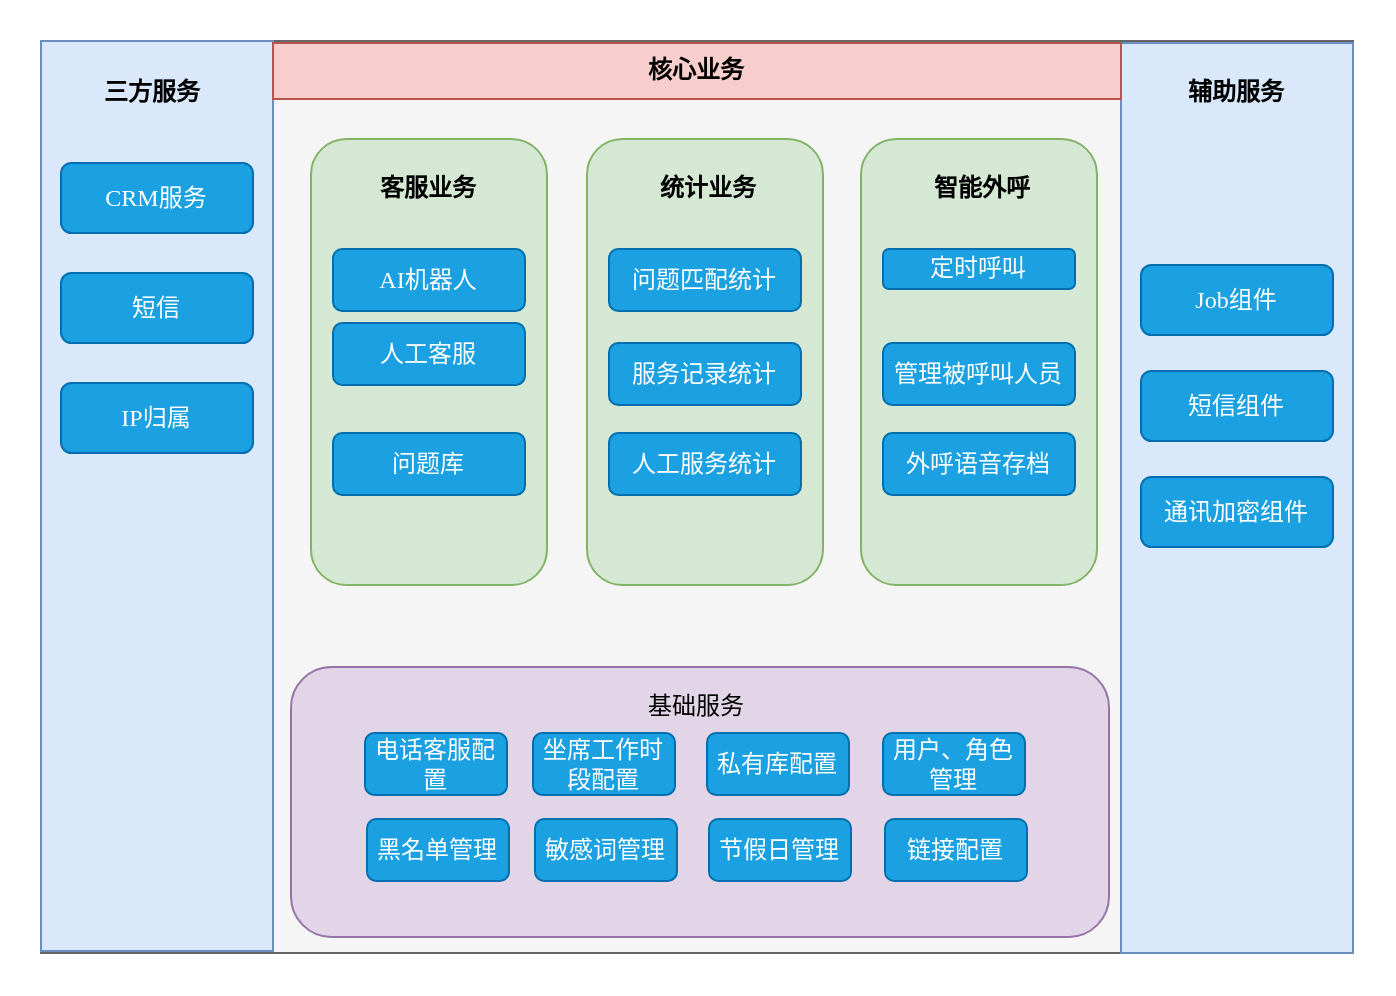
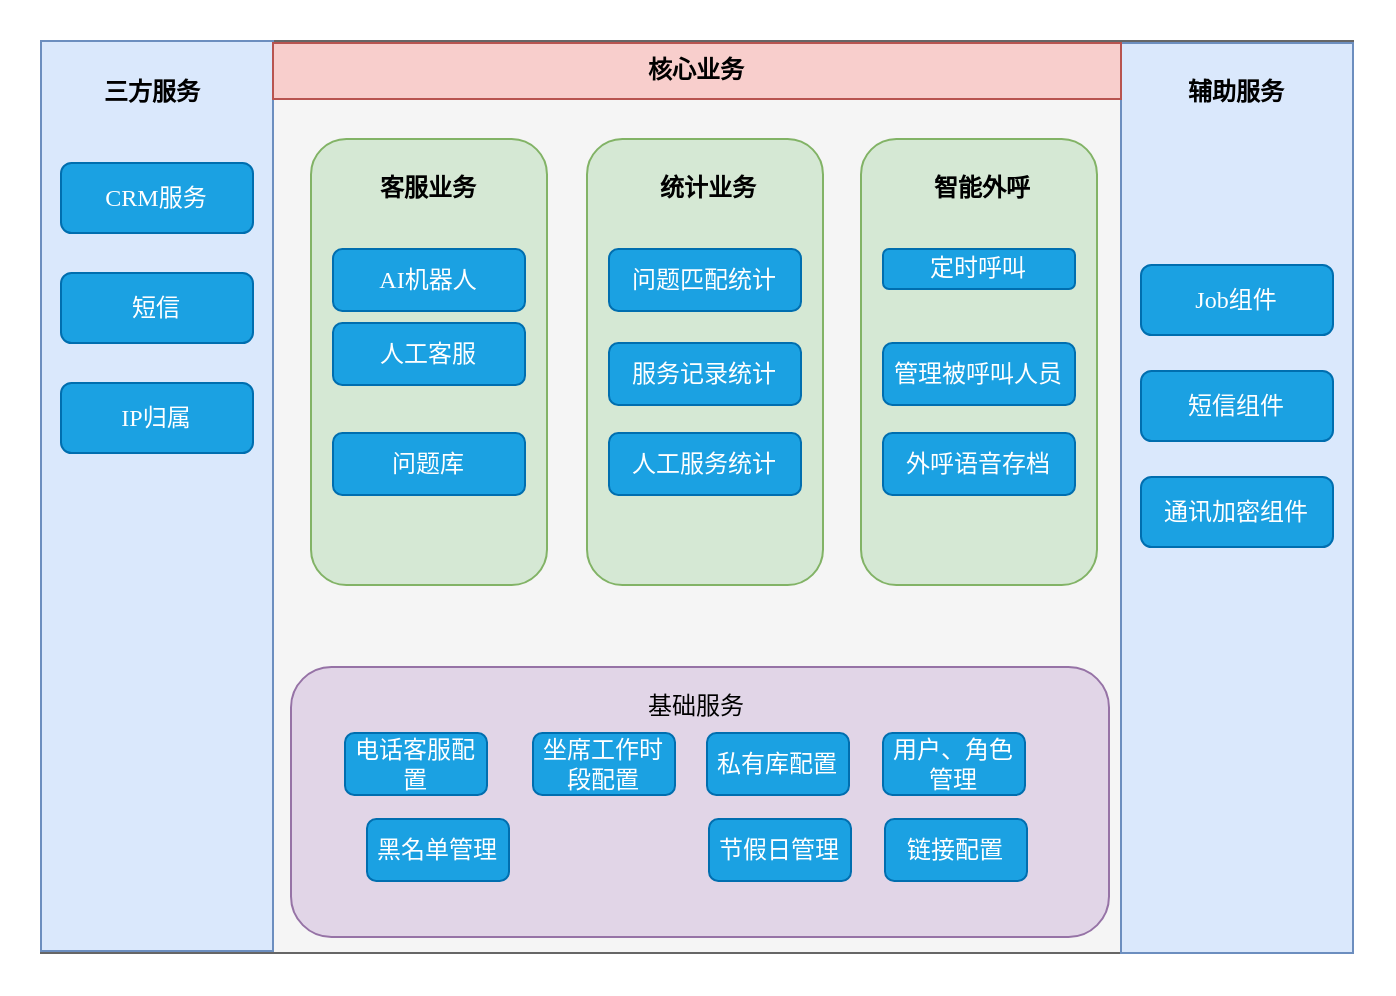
  <mxCell id="0" />
  <mxCell id="1" parent="0" />
  <mxCell id="2" value="" style="rounded=0;whiteSpace=wrap;html=1;strokeColor=#666666;fillColor=#f5f5f5;fontColor=#333333;fontFamily=Tahoma;" vertex="1" parent="1"><mxGeometry x="20" y="20" width="656" height="456" as="geometry" /></mxCell>
  <mxCell id="3" value="" style="rounded=0;whiteSpace=wrap;html=1;strokeColor=#6c8ebf;fillColor=#dae8fc;fontFamily=Tahoma;" vertex="1" parent="1"><mxGeometry x="20" y="20" width="116" height="455" as="geometry" /></mxCell>
  <mxCell id="4" value="" style="rounded=0;whiteSpace=wrap;html=1;strokeColor=#6c8ebf;fillColor=#dae8fc;fontFamily=Tahoma;" vertex="1" parent="1"><mxGeometry x="560" y="21" width="116" height="455" as="geometry" /></mxCell>
  <mxCell id="5" value="三方服务" style="text;html=1;strokeColor=none;fillColor=none;align=center;verticalAlign=middle;whiteSpace=wrap;rounded=0;fontStyle=1;fontFamily=Tahoma;" vertex="1" parent="1"><mxGeometry x="46" y="31" width="60" height="30" as="geometry" /></mxCell>
  <mxCell id="6" value="辅助服务" style="text;html=1;strokeColor=none;fillColor=none;align=center;verticalAlign=middle;whiteSpace=wrap;rounded=0;fontStyle=1;fontFamily=Tahoma;" vertex="1" parent="1"><mxGeometry x="588" y="31" width="60" height="30" as="geometry" /></mxCell>
  <mxCell id="7" value="核心业务" style="rounded=0;whiteSpace=wrap;html=1;strokeColor=#b85450;fontStyle=1;fillColor=#f8cecc;fontFamily=Tahoma;" vertex="1" parent="1"><mxGeometry x="136" y="21" width="424" height="28" as="geometry" /></mxCell>
  <mxCell id="8" value="" style="rounded=1;whiteSpace=wrap;html=1;fillColor=#d5e8d4;strokeColor=#82b366;fontFamily=Tahoma;" vertex="1" parent="1"><mxGeometry x="155" y="69" width="118" height="223" as="geometry" /></mxCell>
  <mxCell id="9" value="" style="rounded=1;whiteSpace=wrap;html=1;fillColor=#d5e8d4;strokeColor=#82b366;fontFamily=Tahoma;" vertex="1" parent="1"><mxGeometry x="293" y="69" width="118" height="223" as="geometry" /></mxCell>
  <mxCell id="10" value="" style="rounded=1;whiteSpace=wrap;html=1;fillColor=#d5e8d4;strokeColor=#82b366;fontFamily=Tahoma;" vertex="1" parent="1"><mxGeometry x="430" y="69" width="118" height="223" as="geometry" /></mxCell>
  <mxCell id="11" value="" style="rounded=1;whiteSpace=wrap;html=1;fillColor=#e1d5e7;strokeColor=#9673a6;fontFamily=Tahoma;" vertex="1" parent="1"><mxGeometry x="145" y="333" width="409" height="135" as="geometry" /></mxCell>
  <mxCell id="12" value="客服业务" style="text;html=1;strokeColor=none;fillColor=none;align=center;verticalAlign=middle;whiteSpace=wrap;rounded=0;fontStyle=1;fontFamily=Tahoma;" vertex="1" parent="1"><mxGeometry x="184" y="79" width="60" height="30" as="geometry" /></mxCell>
  <mxCell id="13" value="统计业务" style="text;html=1;strokeColor=none;fillColor=none;align=center;verticalAlign=middle;whiteSpace=wrap;rounded=0;fontStyle=1;fontFamily=Tahoma;" vertex="1" parent="1"><mxGeometry x="324" y="79" width="60" height="30" as="geometry" /></mxCell>
  <mxCell id="14" value="智能外呼" style="text;html=1;strokeColor=none;fillColor=none;align=center;verticalAlign=middle;whiteSpace=wrap;rounded=0;fontStyle=1;fontFamily=Tahoma;" vertex="1" parent="1"><mxGeometry x="461" y="79" width="60" height="30" as="geometry" /></mxCell>
  <mxCell id="15" value="AI机器人" style="rounded=1;whiteSpace=wrap;html=1;fillColor=#1ba1e2;fontColor=#ffffff;strokeColor=#006EAF;fontFamily=Tahoma;" vertex="1" parent="1"><mxGeometry x="166" y="124" width="96" height="31" as="geometry" /></mxCell>
  <mxCell id="16" value="人工客服" style="rounded=1;whiteSpace=wrap;html=1;fillColor=#1ba1e2;fontColor=#ffffff;strokeColor=#006EAF;fontFamily=Tahoma;" vertex="1" parent="1"><mxGeometry x="166" y="161" width="96" height="31" as="geometry" /></mxCell>
  <mxCell id="17" value="问题库" style="rounded=1;whiteSpace=wrap;html=1;fillColor=#1ba1e2;fontColor=#ffffff;strokeColor=#006EAF;fontFamily=Tahoma;" vertex="1" parent="1"><mxGeometry x="166" y="216" width="96" height="31" as="geometry" /></mxCell>
  <mxCell id="18" value="问题匹配统计" style="rounded=1;whiteSpace=wrap;html=1;fillColor=#1ba1e2;fontColor=#ffffff;strokeColor=#006EAF;fontFamily=Tahoma;" vertex="1" parent="1"><mxGeometry x="304" y="124" width="96" height="31" as="geometry" /></mxCell>
  <mxCell id="19" value="服务记录统计" style="rounded=1;whiteSpace=wrap;html=1;fillColor=#1ba1e2;fontColor=#ffffff;strokeColor=#006EAF;fontFamily=Tahoma;" vertex="1" parent="1"><mxGeometry x="304" y="171" width="96" height="31" as="geometry" /></mxCell>
  <mxCell id="20" value="人工服务统计" style="rounded=1;whiteSpace=wrap;html=1;fillColor=#1ba1e2;fontColor=#ffffff;strokeColor=#006EAF;fontFamily=Tahoma;" vertex="1" parent="1"><mxGeometry x="304" y="216" width="96" height="31" as="geometry" /></mxCell>
  <mxCell id="21" value="定时呼叫" style="rounded=1;whiteSpace=wrap;html=1;fillColor=#1ba1e2;fontColor=#ffffff;strokeColor=#006EAF;fontFamily=Tahoma;" vertex="1" parent="1"><mxGeometry x="441" y="124" width="96" height="20" as="geometry" /></mxCell>
  <mxCell id="22" value="管理被呼叫人员" style="rounded=1;whiteSpace=wrap;html=1;fillColor=#1ba1e2;fontColor=#ffffff;strokeColor=#006EAF;fontFamily=Tahoma;" vertex="1" parent="1"><mxGeometry x="441" y="171" width="96" height="31" as="geometry" /></mxCell>
  <mxCell id="23" value="基础服务" style="text;html=1;strokeColor=none;fillColor=none;align=center;verticalAlign=middle;whiteSpace=wrap;rounded=0;fontFamily=Tahoma;" vertex="1" parent="1"><mxGeometry x="318" y="338" width="60" height="30" as="geometry" /></mxCell>
- <mxCell id="24" value="电话客服配置" style="rounded=1;whiteSpace=wrap;html=1;fillColor=#1ba1e2;fontColor=#ffffff;strokeColor=#006EAF;fontFamily=Tahoma;" vertex="1" parent="1"><mxGeometry x="182" y="366" width="71" height="31" as="geometry" /></mxCell>
+ <mxCell id="24" value="电话客服配置" style="rounded=1;whiteSpace=wrap;html=1;fillColor=#1ba1e2;fontColor=#ffffff;strokeColor=#006EAF;fontFamily=Tahoma;" vertex="1" parent="1"><mxGeometry x="172" y="366" width="71" height="31" as="geometry" /></mxCell>
  <mxCell id="25" value="坐席工作时段配置" style="rounded=1;whiteSpace=wrap;html=1;fillColor=#1ba1e2;fontColor=#ffffff;strokeColor=#006EAF;fontFamily=Tahoma;" vertex="1" parent="1"><mxGeometry x="266" y="366" width="71" height="31" as="geometry" /></mxCell>
  <mxCell id="26" value="私有库配置" style="rounded=1;whiteSpace=wrap;html=1;fillColor=#1ba1e2;fontColor=#ffffff;strokeColor=#006EAF;fontFamily=Tahoma;" vertex="1" parent="1"><mxGeometry x="353" y="366" width="71" height="31" as="geometry" /></mxCell>
  <mxCell id="27" value="用户、角色管理" style="rounded=1;whiteSpace=wrap;html=1;fillColor=#1ba1e2;fontColor=#ffffff;strokeColor=#006EAF;fontFamily=Tahoma;" vertex="1" parent="1"><mxGeometry x="441" y="366" width="71" height="31" as="geometry" /></mxCell>
  <mxCell id="28" value="黑名单管理" style="rounded=1;whiteSpace=wrap;html=1;fillColor=#1ba1e2;fontColor=#ffffff;strokeColor=#006EAF;fontFamily=Tahoma;" vertex="1" parent="1"><mxGeometry x="183" y="409" width="71" height="31" as="geometry" /></mxCell>
- <mxCell id="29" value="敏感词管理" style="rounded=1;whiteSpace=wrap;html=1;fillColor=#1ba1e2;fontColor=#ffffff;strokeColor=#006EAF;fontFamily=Tahoma;" vertex="1" parent="1"><mxGeometry x="267" y="409" width="71" height="31" as="geometry" /></mxCell>
  <mxCell id="30" value="节假日管理" style="rounded=1;whiteSpace=wrap;html=1;fillColor=#1ba1e2;fontColor=#ffffff;strokeColor=#006EAF;fontFamily=Tahoma;" vertex="1" parent="1"><mxGeometry x="354" y="409" width="71" height="31" as="geometry" /></mxCell>
  <mxCell id="31" value="链接配置" style="rounded=1;whiteSpace=wrap;html=1;fillColor=#1ba1e2;fontColor=#ffffff;strokeColor=#006EAF;fontFamily=Tahoma;" vertex="1" parent="1"><mxGeometry x="442" y="409" width="71" height="31" as="geometry" /></mxCell>
  <mxCell id="32" value="外呼语音存档" style="rounded=1;whiteSpace=wrap;html=1;fillColor=#1ba1e2;fontColor=#ffffff;strokeColor=#006EAF;fontFamily=Tahoma;" vertex="1" parent="1"><mxGeometry x="441" y="216" width="96" height="31" as="geometry" /></mxCell>
  <mxCell id="33" value="CRM服务" style="rounded=1;whiteSpace=wrap;html=1;fillColor=#1ba1e2;fontColor=#ffffff;strokeColor=#006EAF;fontFamily=Tahoma;" vertex="1" parent="1"><mxGeometry x="30" y="81" width="96" height="35" as="geometry" /></mxCell>
  <mxCell id="34" value="短信" style="rounded=1;whiteSpace=wrap;html=1;fillColor=#1ba1e2;fontColor=#ffffff;strokeColor=#006EAF;fontFamily=Tahoma;" vertex="1" parent="1"><mxGeometry x="30" y="136" width="96" height="35" as="geometry" /></mxCell>
  <mxCell id="35" value="IP归属" style="rounded=1;whiteSpace=wrap;html=1;fillColor=#1ba1e2;fontColor=#ffffff;strokeColor=#006EAF;fontFamily=Tahoma;" vertex="1" parent="1"><mxGeometry x="30" y="191" width="96" height="35" as="geometry" /></mxCell>
  <mxCell id="36" value="Job组件" style="rounded=1;whiteSpace=wrap;html=1;fillColor=#1ba1e2;fontColor=#ffffff;strokeColor=#006EAF;fontFamily=Tahoma;" vertex="1" parent="1"><mxGeometry x="570" y="132" width="96" height="35" as="geometry" /></mxCell>
  <mxCell id="37" value="短信组件" style="rounded=1;whiteSpace=wrap;html=1;fillColor=#1ba1e2;fontColor=#ffffff;strokeColor=#006EAF;fontFamily=Tahoma;" vertex="1" parent="1"><mxGeometry x="570" y="185" width="96" height="35" as="geometry" /></mxCell>
  <mxCell id="38" value="通讯加密组件" style="rounded=1;whiteSpace=wrap;html=1;fillColor=#1ba1e2;fontColor=#ffffff;strokeColor=#006EAF;fontFamily=Tahoma;" vertex="1" parent="1"><mxGeometry x="570" y="238" width="96" height="35" as="geometry" /></mxCell>
